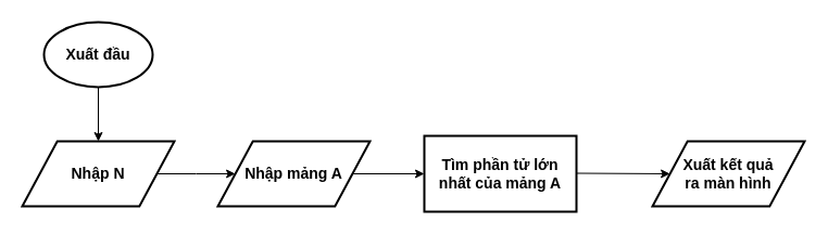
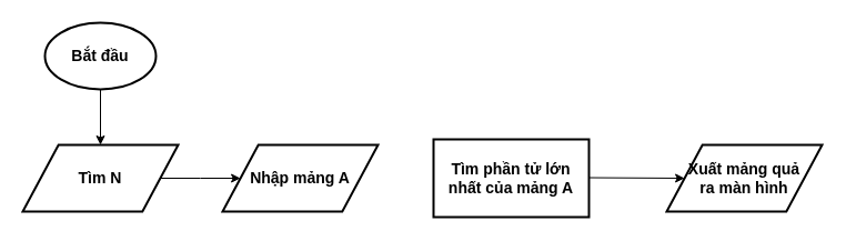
  <mxCell id="0" />
  <mxCell id="1" parent="0" />
- <mxCell id="2" value="Xuất đầu" style="strokeWidth=2;html=1;shape=mxgraph.flowchart.start_1;whiteSpace=wrap;fontStyle=1;fontSize=14;" vertex="1" parent="1"><mxGeometry x="40" y="20" width="100" height="60" as="geometry" /></mxCell>
- <mxCell id="3" value="&lt;span style=&quot;font-size: 14px;&quot;&gt;&lt;b&gt;Nhập N&lt;/b&gt;&lt;/span&gt;" style="shape=parallelogram;html=1;strokeWidth=2;perimeter=parallelogramPerimeter;whiteSpace=wrap;rounded=0;arcSize=12;size=0.23;" vertex="1" parent="1"><mxGeometry x="20" y="130" width="140" height="60" as="geometry" /></mxCell>
+ <mxCell id="2" value="Bắt đầu" style="strokeWidth=2;html=1;shape=mxgraph.flowchart.start_1;whiteSpace=wrap;fontStyle=1;fontSize=14;" vertex="1" parent="1"><mxGeometry x="40" y="20" width="100" height="60" as="geometry" /></mxCell>
+ <mxCell id="3" value="&lt;span style=&quot;font-size: 14px;&quot;&gt;&lt;b&gt;Tìm N&lt;/b&gt;&lt;/span&gt;" style="shape=parallelogram;html=1;strokeWidth=2;perimeter=parallelogramPerimeter;whiteSpace=wrap;rounded=0;arcSize=12;size=0.23;" vertex="1" parent="1"><mxGeometry x="20" y="130" width="140" height="60" as="geometry" /></mxCell>
  <mxCell id="4" value="&lt;span style=&quot;font-size: 14px;&quot;&gt;&lt;b&gt;Nhập&amp;nbsp;&lt;/b&gt;&lt;/span&gt;&lt;b style=&quot;font-size: 14px; background-color: initial;&quot;&gt;mảng A&lt;/b&gt;" style="shape=parallelogram;html=1;strokeWidth=2;perimeter=parallelogramPerimeter;whiteSpace=wrap;rounded=0;arcSize=12;size=0.23;" vertex="1" parent="1"><mxGeometry x="200" y="130" width="140" height="60" as="geometry" /></mxCell>
  <mxCell id="5" value="Tìm phần tử lớn nhất của mảng A" style="rounded=0;whiteSpace=wrap;html=1;absoluteArcSize=1;arcSize=14;strokeWidth=2;fontStyle=1;fontSize=14;" vertex="1" parent="1"><mxGeometry x="390" y="125" width="140" height="70" as="geometry" /></mxCell>
- <mxCell id="6" value="&lt;span style=&quot;font-size: 14px;&quot;&gt;&lt;b&gt;Xuất kết quả&lt;/b&gt;&lt;/span&gt;&lt;div&gt;&lt;span style=&quot;font-size: 14px;&quot;&gt;&lt;b&gt;ra màn hình&lt;/b&gt;&lt;/span&gt;&lt;/div&gt;" style="shape=parallelogram;html=1;strokeWidth=2;perimeter=parallelogramPerimeter;whiteSpace=wrap;rounded=0;arcSize=12;size=0.23;" vertex="1" parent="1"><mxGeometry x="600" y="130" width="140" height="60" as="geometry" /></mxCell>
+ <mxCell id="6" value="&lt;span style=&quot;font-size: 14px;&quot;&gt;&lt;b&gt;Xuất mảng quả&lt;/b&gt;&lt;/span&gt;&lt;div&gt;&lt;span style=&quot;font-size: 14px;&quot;&gt;&lt;b&gt;ra màn hình&lt;/b&gt;&lt;/span&gt;&lt;/div&gt;" style="shape=parallelogram;html=1;strokeWidth=2;perimeter=parallelogramPerimeter;whiteSpace=wrap;rounded=0;arcSize=12;size=0.23;" vertex="1" parent="1"><mxGeometry x="600" y="130" width="140" height="60" as="geometry" /></mxCell>
  <mxCell id="7" style="edgeStyle=orthogonalEdgeStyle;rounded=0;orthogonalLoop=1;jettySize=auto;html=1;exitX=0.5;exitY=1;exitDx=0;exitDy=0;exitPerimeter=0;entryX=0.5;entryY=0;entryDx=0;entryDy=0;" edge="1" parent="1"><mxGeometry relative="1" as="geometry"><mxPoint x="90" y="80" as="sourcePoint" /><mxPoint x="90" y="130" as="targetPoint" /></mxGeometry></mxCell>
  <mxCell id="8" style="edgeStyle=orthogonalEdgeStyle;rounded=0;orthogonalLoop=1;jettySize=auto;html=1;exitX=1;exitY=0.5;exitDx=0;exitDy=0;entryX=0;entryY=0.5;entryDx=0;entryDy=0;" edge="1" parent="1" source="3" target="4"><mxGeometry relative="1" as="geometry"><mxPoint x="100" y="90" as="sourcePoint" /><mxPoint x="100" y="140" as="targetPoint" /><Array as="points"><mxPoint x="180" y="160" /><mxPoint x="180" y="160" /></Array></mxGeometry></mxCell>
- <mxCell id="9" style="edgeStyle=orthogonalEdgeStyle;rounded=0;orthogonalLoop=1;jettySize=auto;html=1;exitX=1;exitY=0.5;exitDx=0;exitDy=0;entryX=0;entryY=0.5;entryDx=0;entryDy=0;" edge="1" parent="1" source="4" target="5"><mxGeometry relative="1" as="geometry"><mxPoint x="330" y="160" as="sourcePoint" /><mxPoint x="402" y="160" as="targetPoint" /><Array as="points" /></mxGeometry></mxCell>
  <mxCell id="10" style="edgeStyle=orthogonalEdgeStyle;rounded=0;orthogonalLoop=1;jettySize=auto;html=1;exitX=1;exitY=0.5;exitDx=0;exitDy=0;entryX=0;entryY=0.5;entryDx=0;entryDy=0;" edge="1" parent="1" target="6"><mxGeometry relative="1" as="geometry"><mxPoint x="530" y="159.5" as="sourcePoint" /><mxPoint x="602" y="159.5" as="targetPoint" /><Array as="points" /></mxGeometry></mxCell>
